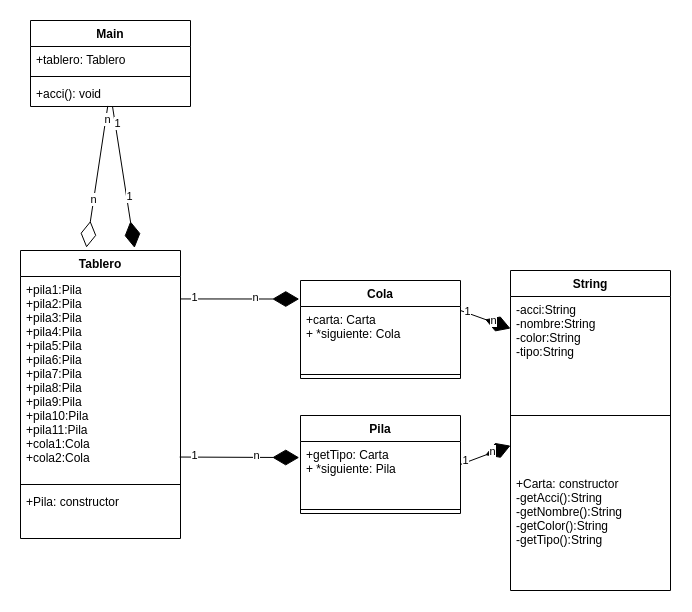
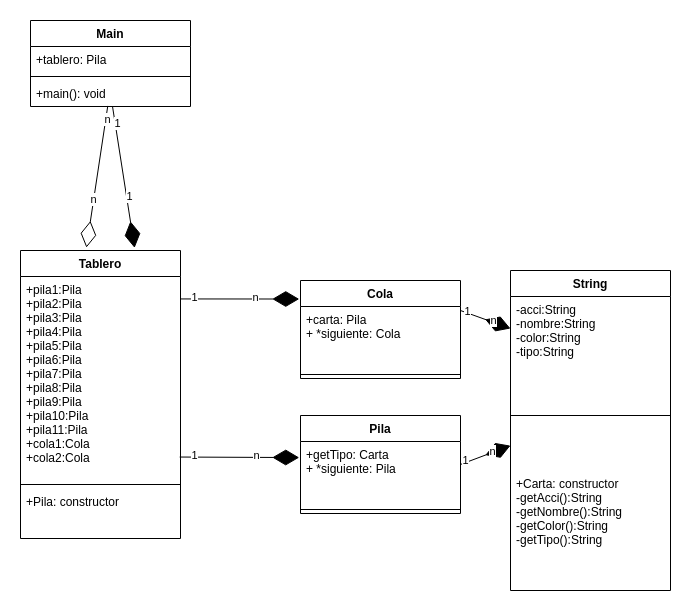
  <mxCell id="0" />
  <mxCell id="1" parent="0" />
  <mxCell id="2" value="Main" style="swimlane;fontStyle=1;align=center;verticalAlign=top;childLayout=stackLayout;horizontal=1;startSize=26;horizontalStack=0;resizeParent=1;resizeParentMax=0;resizeLast=0;collapsible=1;marginBottom=0;" vertex="1" parent="1"><mxGeometry x="30" y="20" width="160" height="86" as="geometry" /></mxCell>
- <mxCell id="3" value="+tablero: Tablero" style="text;strokeColor=none;fillColor=none;align=left;verticalAlign=top;spacingLeft=4;spacingRight=4;overflow=hidden;rotatable=0;points=[[0,0.5],[1,0.5]];portConstraint=eastwest;" vertex="1" parent="2"><mxGeometry y="26" width="160" height="26" as="geometry" /></mxCell>
+ <mxCell id="3" value="+tablero: Pila" style="text;strokeColor=none;fillColor=none;align=left;verticalAlign=top;spacingLeft=4;spacingRight=4;overflow=hidden;rotatable=0;points=[[0,0.5],[1,0.5]];portConstraint=eastwest;" vertex="1" parent="2"><mxGeometry y="26" width="160" height="26" as="geometry" /></mxCell>
  <mxCell id="4" value="" style="line;strokeWidth=1;fillColor=none;align=left;verticalAlign=middle;spacingTop=-1;spacingLeft=3;spacingRight=3;rotatable=0;labelPosition=right;points=[];portConstraint=eastwest;" vertex="1" parent="2"><mxGeometry y="52" width="160" height="8" as="geometry" /></mxCell>
- <mxCell id="5" value="+acci(): void" style="text;strokeColor=none;fillColor=none;align=left;verticalAlign=top;spacingLeft=4;spacingRight=4;overflow=hidden;rotatable=0;points=[[0,0.5],[1,0.5]];portConstraint=eastwest;" vertex="1" parent="2"><mxGeometry y="60" width="160" height="26" as="geometry" /></mxCell>
+ <mxCell id="5" value="+main(): void" style="text;strokeColor=none;fillColor=none;align=left;verticalAlign=top;spacingLeft=4;spacingRight=4;overflow=hidden;rotatable=0;points=[[0,0.5],[1,0.5]];portConstraint=eastwest;" vertex="1" parent="2"><mxGeometry y="60" width="160" height="26" as="geometry" /></mxCell>
  <mxCell id="6" value="Tablero" style="swimlane;fontStyle=1;align=center;verticalAlign=top;childLayout=stackLayout;horizontal=1;startSize=26;horizontalStack=0;resizeParent=1;resizeParentMax=0;resizeLast=0;collapsible=1;marginBottom=0;" vertex="1" parent="1"><mxGeometry x="20" y="250" width="160" height="288" as="geometry" /></mxCell>
  <mxCell id="7" value="+pila1:Pila&#10;+pila2:Pila&#10;+pila3:Pila&#10;+pila4:Pila&#10;+pila5:Pila&#10;+pila6:Pila&#10;+pila7:Pila&#10;+pila8:Pila&#10;+pila9:Pila&#10;+pila10:Pila&#10;+pila11:Pila&#10;+cola1:Cola&#10;+cola2:Cola" style="text;strokeColor=none;fillColor=none;align=left;verticalAlign=top;spacingLeft=4;spacingRight=4;overflow=hidden;rotatable=0;points=[[0,0.5],[1,0.5]];portConstraint=eastwest;" vertex="1" parent="6"><mxGeometry y="26" width="160" height="204" as="geometry" /></mxCell>
  <mxCell id="8" value="" style="line;strokeWidth=1;fillColor=none;align=left;verticalAlign=middle;spacingTop=-1;spacingLeft=3;spacingRight=3;rotatable=0;labelPosition=right;points=[];portConstraint=eastwest;" vertex="1" parent="6"><mxGeometry y="230" width="160" height="8" as="geometry" /></mxCell>
  <mxCell id="9" value="+Pila: constructor" style="text;strokeColor=none;fillColor=none;align=left;verticalAlign=top;spacingLeft=4;spacingRight=4;overflow=hidden;rotatable=0;points=[[0,0.5],[1,0.5]];portConstraint=eastwest;" vertex="1" parent="6"><mxGeometry y="238" width="160" height="50" as="geometry" /></mxCell>
  <mxCell id="10" value="" style="endArrow=diamondThin;endFill=0;endSize=24;html=1;entryX=0.412;entryY=-0.01;entryDx=0;entryDy=0;entryPerimeter=0;exitX=0.483;exitY=0.978;exitDx=0;exitDy=0;exitPerimeter=0;" edge="1" parent="1" source="5" target="6"><mxGeometry width="160" relative="1" as="geometry"><mxPoint x="350" y="250" as="sourcePoint" /><mxPoint x="510" y="250" as="targetPoint" /></mxGeometry></mxCell>
  <mxCell id="11" value="n" style="edgeLabel;html=1;align=center;verticalAlign=middle;resizable=0;points=[];" vertex="1" connectable="0" parent="10"><mxGeometry x="-0.819" y="1" relative="1" as="geometry"><mxPoint as="offset" /></mxGeometry></mxCell>
  <mxCell id="12" value="n" style="edgeLabel;html=1;align=center;verticalAlign=middle;resizable=0;points=[];" vertex="1" connectable="0" parent="10"><mxGeometry x="0.311" y="-1" relative="1" as="geometry"><mxPoint as="offset" /></mxGeometry></mxCell>
  <mxCell id="13" value="" style="endArrow=diamondThin;endFill=1;endSize=24;html=1;entryX=0.713;entryY=-0.009;entryDx=0;entryDy=0;entryPerimeter=0;" edge="1" parent="1" source="5" target="6"><mxGeometry width="160" relative="1" as="geometry"><mxPoint x="154" y="98" as="sourcePoint" /><mxPoint x="210" y="160" as="targetPoint" /></mxGeometry></mxCell>
  <mxCell id="14" value="1" style="edgeLabel;html=1;align=center;verticalAlign=middle;resizable=0;points=[];" vertex="1" connectable="0" parent="13"><mxGeometry x="-0.767" y="2" relative="1" as="geometry"><mxPoint as="offset" /></mxGeometry></mxCell>
  <mxCell id="15" value="1" style="edgeLabel;html=1;align=center;verticalAlign=middle;resizable=0;points=[];" vertex="1" connectable="0" parent="13"><mxGeometry x="0.266" y="2" relative="1" as="geometry"><mxPoint as="offset" /></mxGeometry></mxCell>
  <mxCell id="16" value="Cola" style="swimlane;fontStyle=1;align=center;verticalAlign=top;childLayout=stackLayout;horizontal=1;startSize=26;horizontalStack=0;resizeParent=1;resizeParentMax=0;resizeLast=0;collapsible=1;marginBottom=0;" vertex="1" parent="1"><mxGeometry x="300" y="280" width="160" height="98" as="geometry" /></mxCell>
- <mxCell id="17" value="+carta: Carta&#10;+ *siguiente: Cola" style="text;strokeColor=none;fillColor=none;align=left;verticalAlign=top;spacingLeft=4;spacingRight=4;overflow=hidden;rotatable=0;points=[[0,0.5],[1,0.5]];portConstraint=eastwest;" vertex="1" parent="16"><mxGeometry y="26" width="160" height="64" as="geometry" /></mxCell>
+ <mxCell id="17" value="+carta: Pila&#10;+ *siguiente: Cola" style="text;strokeColor=none;fillColor=none;align=left;verticalAlign=top;spacingLeft=4;spacingRight=4;overflow=hidden;rotatable=0;points=[[0,0.5],[1,0.5]];portConstraint=eastwest;" vertex="1" parent="16"><mxGeometry y="26" width="160" height="64" as="geometry" /></mxCell>
  <mxCell id="18" value="" style="line;strokeWidth=1;fillColor=none;align=left;verticalAlign=middle;spacingTop=-1;spacingLeft=3;spacingRight=3;rotatable=0;labelPosition=right;points=[];portConstraint=eastwest;" vertex="1" parent="16"><mxGeometry y="90" width="160" height="8" as="geometry" /></mxCell>
  <mxCell id="19" value="Pila" style="swimlane;fontStyle=1;align=center;verticalAlign=top;childLayout=stackLayout;horizontal=1;startSize=26;horizontalStack=0;resizeParent=1;resizeParentMax=0;resizeLast=0;collapsible=1;marginBottom=0;" vertex="1" parent="1"><mxGeometry x="300" y="415" width="160" height="98" as="geometry" /></mxCell>
  <mxCell id="20" value="+getTipo: Carta&#10;+ *siguiente: Pila" style="text;strokeColor=none;fillColor=none;align=left;verticalAlign=top;spacingLeft=4;spacingRight=4;overflow=hidden;rotatable=0;points=[[0,0.5],[1,0.5]];portConstraint=eastwest;" vertex="1" parent="19"><mxGeometry y="26" width="160" height="64" as="geometry" /></mxCell>
  <mxCell id="21" value="" style="line;strokeWidth=1;fillColor=none;align=left;verticalAlign=middle;spacingTop=-1;spacingLeft=3;spacingRight=3;rotatable=0;labelPosition=right;points=[];portConstraint=eastwest;" vertex="1" parent="19"><mxGeometry y="90" width="160" height="8" as="geometry" /></mxCell>
  <mxCell id="22" value="" style="endArrow=diamondThin;endFill=1;endSize=24;html=1;entryX=-0.008;entryY=0.189;entryDx=0;entryDy=0;exitX=0.998;exitY=0.11;exitDx=0;exitDy=0;exitPerimeter=0;entryPerimeter=0;" edge="1" parent="1" source="7" target="16"><mxGeometry width="160" relative="1" as="geometry"><mxPoint x="210" y="300" as="sourcePoint" /><mxPoint x="264.08" y="449.408" as="targetPoint" /></mxGeometry></mxCell>
  <mxCell id="23" value="1" style="edgeLabel;html=1;align=center;verticalAlign=middle;resizable=0;points=[];" vertex="1" connectable="0" parent="22"><mxGeometry x="-0.767" y="2" relative="1" as="geometry"><mxPoint as="offset" /></mxGeometry></mxCell>
  <mxCell id="24" value="n" style="edgeLabel;html=1;align=center;verticalAlign=middle;resizable=0;points=[];" vertex="1" connectable="0" parent="22"><mxGeometry x="0.266" y="2" relative="1" as="geometry"><mxPoint as="offset" /></mxGeometry></mxCell>
  <mxCell id="25" value="" style="endArrow=diamondThin;endFill=1;endSize=24;html=1;entryX=-0.008;entryY=0.251;entryDx=0;entryDy=0;entryPerimeter=0;exitX=0.995;exitY=0.885;exitDx=0;exitDy=0;exitPerimeter=0;" edge="1" parent="1" source="7" target="20"><mxGeometry width="160" relative="1" as="geometry"><mxPoint x="190" y="457" as="sourcePoint" /><mxPoint x="299.04" y="458.842" as="targetPoint" /></mxGeometry></mxCell>
  <mxCell id="26" value="1" style="edgeLabel;html=1;align=center;verticalAlign=middle;resizable=0;points=[];" vertex="1" connectable="0" parent="25"><mxGeometry x="-0.767" y="2" relative="1" as="geometry"><mxPoint as="offset" /></mxGeometry></mxCell>
  <mxCell id="27" value="n" style="edgeLabel;html=1;align=center;verticalAlign=middle;resizable=0;points=[];" vertex="1" connectable="0" parent="25"><mxGeometry x="0.266" y="2" relative="1" as="geometry"><mxPoint as="offset" /></mxGeometry></mxCell>
  <mxCell id="28" value="String" style="swimlane;fontStyle=1;align=center;verticalAlign=top;childLayout=stackLayout;horizontal=1;startSize=26;horizontalStack=0;resizeParent=1;resizeParentMax=0;resizeLast=0;collapsible=1;marginBottom=0;" vertex="1" parent="1"><mxGeometry x="510" y="270" width="160" height="320" as="geometry" /></mxCell>
  <mxCell id="29" value="-acci:String&#10;-nombre:String&#10;-color:String&#10;-tipo:String" style="text;strokeColor=none;fillColor=none;align=left;verticalAlign=top;spacingLeft=4;spacingRight=4;overflow=hidden;rotatable=0;points=[[0,0.5],[1,0.5]];portConstraint=eastwest;" vertex="1" parent="28"><mxGeometry y="26" width="160" height="64" as="geometry" /></mxCell>
  <mxCell id="30" value="" style="line;strokeWidth=1;fillColor=none;align=left;verticalAlign=middle;spacingTop=-1;spacingLeft=3;spacingRight=3;rotatable=0;labelPosition=right;points=[];portConstraint=eastwest;" vertex="1" parent="28"><mxGeometry y="90" width="160" height="110" as="geometry" /></mxCell>
  <mxCell id="31" value="+Carta: constructor&#10;-getAcci():String&#10;-getNombre():String&#10;-getColor():String&#10;-getTipo():String" style="text;strokeColor=none;fillColor=none;align=left;verticalAlign=top;spacingLeft=4;spacingRight=4;overflow=hidden;rotatable=0;points=[[0,0.5],[1,0.5]];portConstraint=eastwest;" vertex="1" parent="28"><mxGeometry y="200" width="160" height="120" as="geometry" /></mxCell>
  <mxCell id="32" value="" style="endArrow=diamondThin;endFill=1;endSize=24;html=1;entryX=0;entryY=0.5;entryDx=0;entryDy=0;exitX=1;exitY=0.063;exitDx=0;exitDy=0;exitPerimeter=0;" edge="1" parent="1" source="17" target="29"><mxGeometry width="160" relative="1" as="geometry"><mxPoint x="510" y="310" as="sourcePoint" /><mxPoint x="629.04" y="310.082" as="targetPoint" /></mxGeometry></mxCell>
  <mxCell id="33" value="1" style="edgeLabel;html=1;align=center;verticalAlign=middle;resizable=0;points=[];" vertex="1" connectable="0" parent="32"><mxGeometry x="-0.767" y="2" relative="1" as="geometry"><mxPoint as="offset" /></mxGeometry></mxCell>
  <mxCell id="34" value="n" style="edgeLabel;html=1;align=center;verticalAlign=middle;resizable=0;points=[];" vertex="1" connectable="0" parent="32"><mxGeometry x="0.266" y="2" relative="1" as="geometry"><mxPoint as="offset" /></mxGeometry></mxCell>
  <mxCell id="35" value="" style="endArrow=diamondThin;endFill=1;endSize=24;html=1;exitX=1;exitY=0.359;exitDx=0;exitDy=0;exitPerimeter=0;" edge="1" parent="1" source="20" target="30"><mxGeometry width="160" relative="1" as="geometry"><mxPoint x="460" y="450.002" as="sourcePoint" /><mxPoint x="780" y="467" as="targetPoint" /></mxGeometry></mxCell>
  <mxCell id="36" value="1" style="edgeLabel;html=1;align=center;verticalAlign=middle;resizable=0;points=[];" vertex="1" connectable="0" parent="35"><mxGeometry x="-0.767" y="2" relative="1" as="geometry"><mxPoint as="offset" /></mxGeometry></mxCell>
  <mxCell id="37" value="n" style="edgeLabel;html=1;align=center;verticalAlign=middle;resizable=0;points=[];" vertex="1" connectable="0" parent="35"><mxGeometry x="0.266" y="2" relative="1" as="geometry"><mxPoint as="offset" /></mxGeometry></mxCell>
